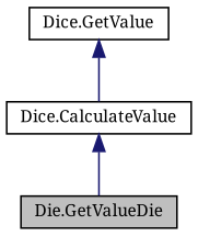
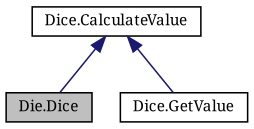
  digraph {
    fontname="Noto Serif"
    rankdir=TB
    node [color=black fillcolor=white fontname="Noto Serif" fontsize=10 shape=record style=filled]
    edge [color=midnightblue dir=back fontname="Noto Serif" fontsize=10 labelfontname=Helvetica labelfontsize=10 style=solid]
-   n1 [fillcolor=grey75 fontcolor=black height=0.2 label="Die.GetValueDie" width=0.4]
+   n1 [fillcolor=grey75 fontcolor=black height=0.2 label="Die.Dice" width=0.4]
    n2 [height=0.2 label="Dice.CalculateValue" width=0.4]
    n3 [height=0.2 label="Dice.GetValue" width=0.4]
    n2 -> n1
-   n3 -> n2
+   n2 -> n3
  }
